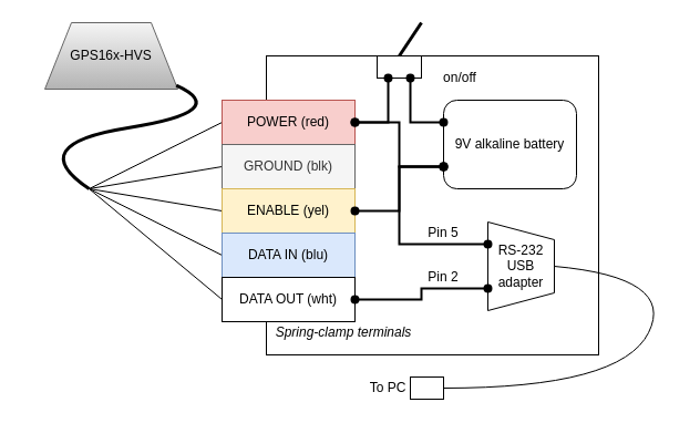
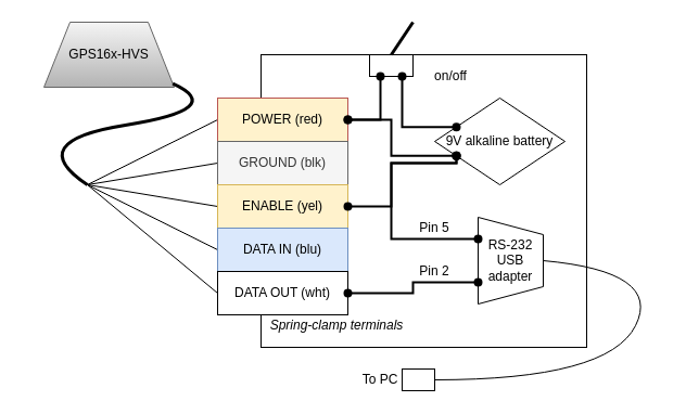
  <mxCell id="0" />
  <mxCell id="1" parent="0" />
  <mxCell id="2" value="" style="rounded=0;whiteSpace=wrap;html=1;fillColor=none;" vertex="1" parent="1"><mxGeometry x="240" y="50" width="300" height="270" as="geometry" /></mxCell>
  <mxCell id="3" value="" style="rounded=0;whiteSpace=wrap;html=1;" vertex="1" parent="1"><mxGeometry x="340" y="50" width="40" height="20" as="geometry" /></mxCell>
  <mxCell id="4" value="GPS16x-HVS&lt;br&gt;" style="shape=trapezoid;perimeter=trapezoidPerimeter;whiteSpace=wrap;html=1;gradientColor=#b3b3b3;fillColor=#f5f5f5;strokeColor=#666666;" vertex="1" parent="1"><mxGeometry x="40" y="20" width="120" height="60" as="geometry" /></mxCell>
  <mxCell id="5" style="rounded=0;orthogonalLoop=1;jettySize=auto;html=1;exitX=0;exitY=0.5;exitDx=0;exitDy=0;endArrow=none;endFill=0;strokeWidth=1;" edge="1" parent="1" source="6"><mxGeometry relative="1" as="geometry"><mxPoint x="80" y="170" as="targetPoint" /></mxGeometry></mxCell>
- <mxCell id="6" value="POWER (red)" style="rounded=0;whiteSpace=wrap;html=1;fillColor=#f8cecc;strokeColor=#b85450;" vertex="1" parent="1"><mxGeometry x="200" y="90" width="120" height="40" as="geometry" /></mxCell>
+ <mxCell id="6" value="POWER (red)" style="rounded=0;whiteSpace=wrap;html=1;fillColor=#fff2cc;strokeColor=#b85450;" vertex="1" parent="1"><mxGeometry x="200" y="90" width="120" height="40" as="geometry" /></mxCell>
  <mxCell id="7" style="edgeStyle=none;rounded=0;orthogonalLoop=1;jettySize=auto;html=1;exitX=0;exitY=0.5;exitDx=0;exitDy=0;endArrow=none;endFill=0;strokeWidth=1;" edge="1" parent="1" source="8"><mxGeometry relative="1" as="geometry"><mxPoint x="80" y="170" as="targetPoint" /></mxGeometry></mxCell>
  <mxCell id="8" value="GROUND (blk)" style="rounded=0;whiteSpace=wrap;html=1;fillColor=#f5f5f5;strokeColor=#666666;fontColor=#333333;" vertex="1" parent="1"><mxGeometry x="200" y="130" width="120" height="40" as="geometry" /></mxCell>
  <mxCell id="9" style="edgeStyle=none;rounded=0;orthogonalLoop=1;jettySize=auto;html=1;exitX=0;exitY=0.5;exitDx=0;exitDy=0;endArrow=none;endFill=0;strokeWidth=1;" edge="1" parent="1" source="10"><mxGeometry relative="1" as="geometry"><mxPoint x="80" y="170" as="targetPoint" /></mxGeometry></mxCell>
  <mxCell id="10" value="ENABLE (yel)" style="rounded=0;whiteSpace=wrap;html=1;fillColor=#fff2cc;strokeColor=#d6b656;" vertex="1" parent="1"><mxGeometry x="200" y="170" width="120" height="40" as="geometry" /></mxCell>
  <mxCell id="11" style="edgeStyle=none;rounded=0;orthogonalLoop=1;jettySize=auto;html=1;exitX=0;exitY=0.5;exitDx=0;exitDy=0;endArrow=none;endFill=0;strokeWidth=1;" edge="1" parent="1" source="12"><mxGeometry relative="1" as="geometry"><mxPoint x="80" y="170" as="targetPoint" /></mxGeometry></mxCell>
  <mxCell id="12" value="DATA IN (blu)" style="rounded=0;whiteSpace=wrap;html=1;fillColor=#dae8fc;strokeColor=#6c8ebf;" vertex="1" parent="1"><mxGeometry x="200" y="210" width="120" height="40" as="geometry" /></mxCell>
  <mxCell id="13" style="edgeStyle=none;rounded=0;orthogonalLoop=1;jettySize=auto;html=1;exitX=0;exitY=0.5;exitDx=0;exitDy=0;endArrow=none;endFill=0;strokeWidth=1;" edge="1" parent="1" source="14"><mxGeometry relative="1" as="geometry"><mxPoint x="80" y="170" as="targetPoint" /></mxGeometry></mxCell>
  <mxCell id="14" value="DATA OUT (wht)&lt;br&gt;" style="rounded=0;whiteSpace=wrap;html=1;" vertex="1" parent="1"><mxGeometry x="200" y="250" width="120" height="40" as="geometry" /></mxCell>
  <mxCell id="15" value="Spring-clamp terminals" style="text;html=1;strokeColor=none;fillColor=none;align=center;verticalAlign=middle;whiteSpace=wrap;rounded=0;fontStyle=2" vertex="1" parent="1"><mxGeometry x="240" y="290" width="140" height="20" as="geometry" /></mxCell>
  <mxCell id="16" value="" style="curved=1;endArrow=none;html=1;endFill=0;strokeWidth=3;" edge="1" parent="1" target="4"><mxGeometry width="50" height="50" relative="1" as="geometry"><mxPoint x="80" y="170" as="sourcePoint" /><mxPoint x="110" y="240" as="targetPoint" /><Array as="points"><mxPoint x="20" y="130" /><mxPoint x="210" y="100" /></Array></mxGeometry></mxCell>
- <mxCell id="17" value="9V alkaline battery" style="rounded=1;whiteSpace=wrap;html=1;" vertex="1" parent="1"><mxGeometry x="400" y="90" width="120" height="80" as="geometry" /></mxCell>
+ <mxCell id="17" value="9V alkaline battery" style="rhombus;whiteSpace=wrap;html=1;" vertex="1" parent="1"><mxGeometry x="400" y="90" width="120" height="80" as="geometry" /></mxCell>
  <mxCell id="18" value="RS-232 USB adapter" style="shape=trapezoid;perimeter=trapezoidPerimeter;whiteSpace=wrap;html=1;rotation=0;direction=south;" vertex="1" parent="1"><mxGeometry x="440" y="200" width="60" height="80" as="geometry" /></mxCell>
  <mxCell id="19" value="" style="curved=1;endArrow=none;html=1;strokeWidth=1;entryX=0.5;entryY=0;entryDx=0;entryDy=0;endFill=0;" edge="1" parent="1" target="18"><mxGeometry width="50" height="50" relative="1" as="geometry"><mxPoint x="400" y="350" as="sourcePoint" /><mxPoint x="530" y="420" as="targetPoint" /><Array as="points"><mxPoint x="560" y="350" /><mxPoint x="610" y="250" /></Array></mxGeometry></mxCell>
  <mxCell id="20" value="Pin 5" style="text;html=1;strokeColor=none;fillColor=none;align=center;verticalAlign=middle;whiteSpace=wrap;rounded=0;" vertex="1" parent="1"><mxGeometry x="380" y="200" width="40" height="20" as="geometry" /></mxCell>
  <mxCell id="21" value="Pin 2" style="text;html=1;strokeColor=none;fillColor=none;align=center;verticalAlign=middle;whiteSpace=wrap;rounded=0;" vertex="1" parent="1"><mxGeometry x="380" y="240" width="40" height="20" as="geometry" /></mxCell>
  <mxCell id="22" style="edgeStyle=orthogonalEdgeStyle;rounded=0;orthogonalLoop=1;jettySize=auto;html=1;exitX=0;exitY=0.25;exitDx=0;exitDy=0;entryX=0.75;entryY=1;entryDx=0;entryDy=0;endArrow=oval;endFill=1;strokeWidth=2;startArrow=oval;startFill=1;" edge="1" parent="1" source="17" target="3"><mxGeometry relative="1" as="geometry" /></mxCell>
  <mxCell id="23" style="edgeStyle=orthogonalEdgeStyle;rounded=0;orthogonalLoop=1;jettySize=auto;html=1;exitX=0;exitY=0.75;exitDx=0;exitDy=0;endArrow=oval;endFill=1;strokeWidth=2;startArrow=oval;startFill=1;" edge="1" parent="1" source="17" target="6"><mxGeometry relative="1" as="geometry" /></mxCell>
  <mxCell id="24" style="edgeStyle=orthogonalEdgeStyle;rounded=0;orthogonalLoop=1;jettySize=auto;html=1;exitX=0;exitY=0.75;exitDx=0;exitDy=0;entryX=1;entryY=0.5;entryDx=0;entryDy=0;endArrow=oval;endFill=1;strokeWidth=2;startArrow=oval;startFill=1;" edge="1" parent="1" source="17" target="10"><mxGeometry relative="1" as="geometry"><Array as="points"><mxPoint x="360" y="150" /><mxPoint x="360" y="190" /></Array></mxGeometry></mxCell>
  <mxCell id="25" style="edgeStyle=orthogonalEdgeStyle;rounded=0;orthogonalLoop=1;jettySize=auto;html=1;exitX=0;exitY=0.75;exitDx=0;exitDy=0;entryX=0.25;entryY=1;entryDx=0;entryDy=0;endArrow=oval;endFill=1;strokeWidth=2;startArrow=oval;startFill=1;" edge="1" parent="1" source="17" target="18"><mxGeometry relative="1" as="geometry"><Array as="points"><mxPoint x="360" y="150" /><mxPoint x="360" y="220" /></Array></mxGeometry></mxCell>
  <mxCell id="26" style="edgeStyle=orthogonalEdgeStyle;rounded=0;orthogonalLoop=1;jettySize=auto;html=1;exitX=0.75;exitY=1;exitDx=0;exitDy=0;entryX=1;entryY=0.5;entryDx=0;entryDy=0;endArrow=oval;endFill=1;strokeWidth=2;startArrow=oval;startFill=1;" edge="1" parent="1" source="18" target="14"><mxGeometry relative="1" as="geometry" /></mxCell>
  <mxCell id="27" style="edgeStyle=orthogonalEdgeStyle;rounded=0;orthogonalLoop=1;jettySize=auto;html=1;exitX=1;exitY=0.5;exitDx=0;exitDy=0;entryX=0.25;entryY=1;entryDx=0;entryDy=0;endArrow=oval;endFill=1;strokeWidth=2;startArrow=oval;startFill=1;" edge="1" parent="1" source="6" target="3"><mxGeometry relative="1" as="geometry"><mxPoint x="409.69" y="119.897" as="sourcePoint" /><mxPoint x="380.034" y="79.897" as="targetPoint" /></mxGeometry></mxCell>
  <mxCell id="28" value="" style="endArrow=none;html=1;strokeWidth=3;" edge="1" parent="1"><mxGeometry width="50" height="50" relative="1" as="geometry"><mxPoint x="360" y="50" as="sourcePoint" /><mxPoint x="380" y="20" as="targetPoint" /></mxGeometry></mxCell>
  <mxCell id="29" value="on/off" style="text;html=1;strokeColor=none;fillColor=none;align=center;verticalAlign=middle;whiteSpace=wrap;rounded=0;" vertex="1" parent="1"><mxGeometry x="395" y="60" width="40" height="20" as="geometry" /></mxCell>
  <mxCell id="30" value="" style="rounded=0;whiteSpace=wrap;html=1;fillColor=#ffffff;" vertex="1" parent="1"><mxGeometry x="370" y="340" width="30" height="20" as="geometry" /></mxCell>
  <mxCell id="31" value="To PC" style="text;html=1;strokeColor=none;fillColor=none;align=center;verticalAlign=middle;whiteSpace=wrap;rounded=0;" vertex="1" parent="1"><mxGeometry x="330" y="340" width="40" height="20" as="geometry" /></mxCell>
